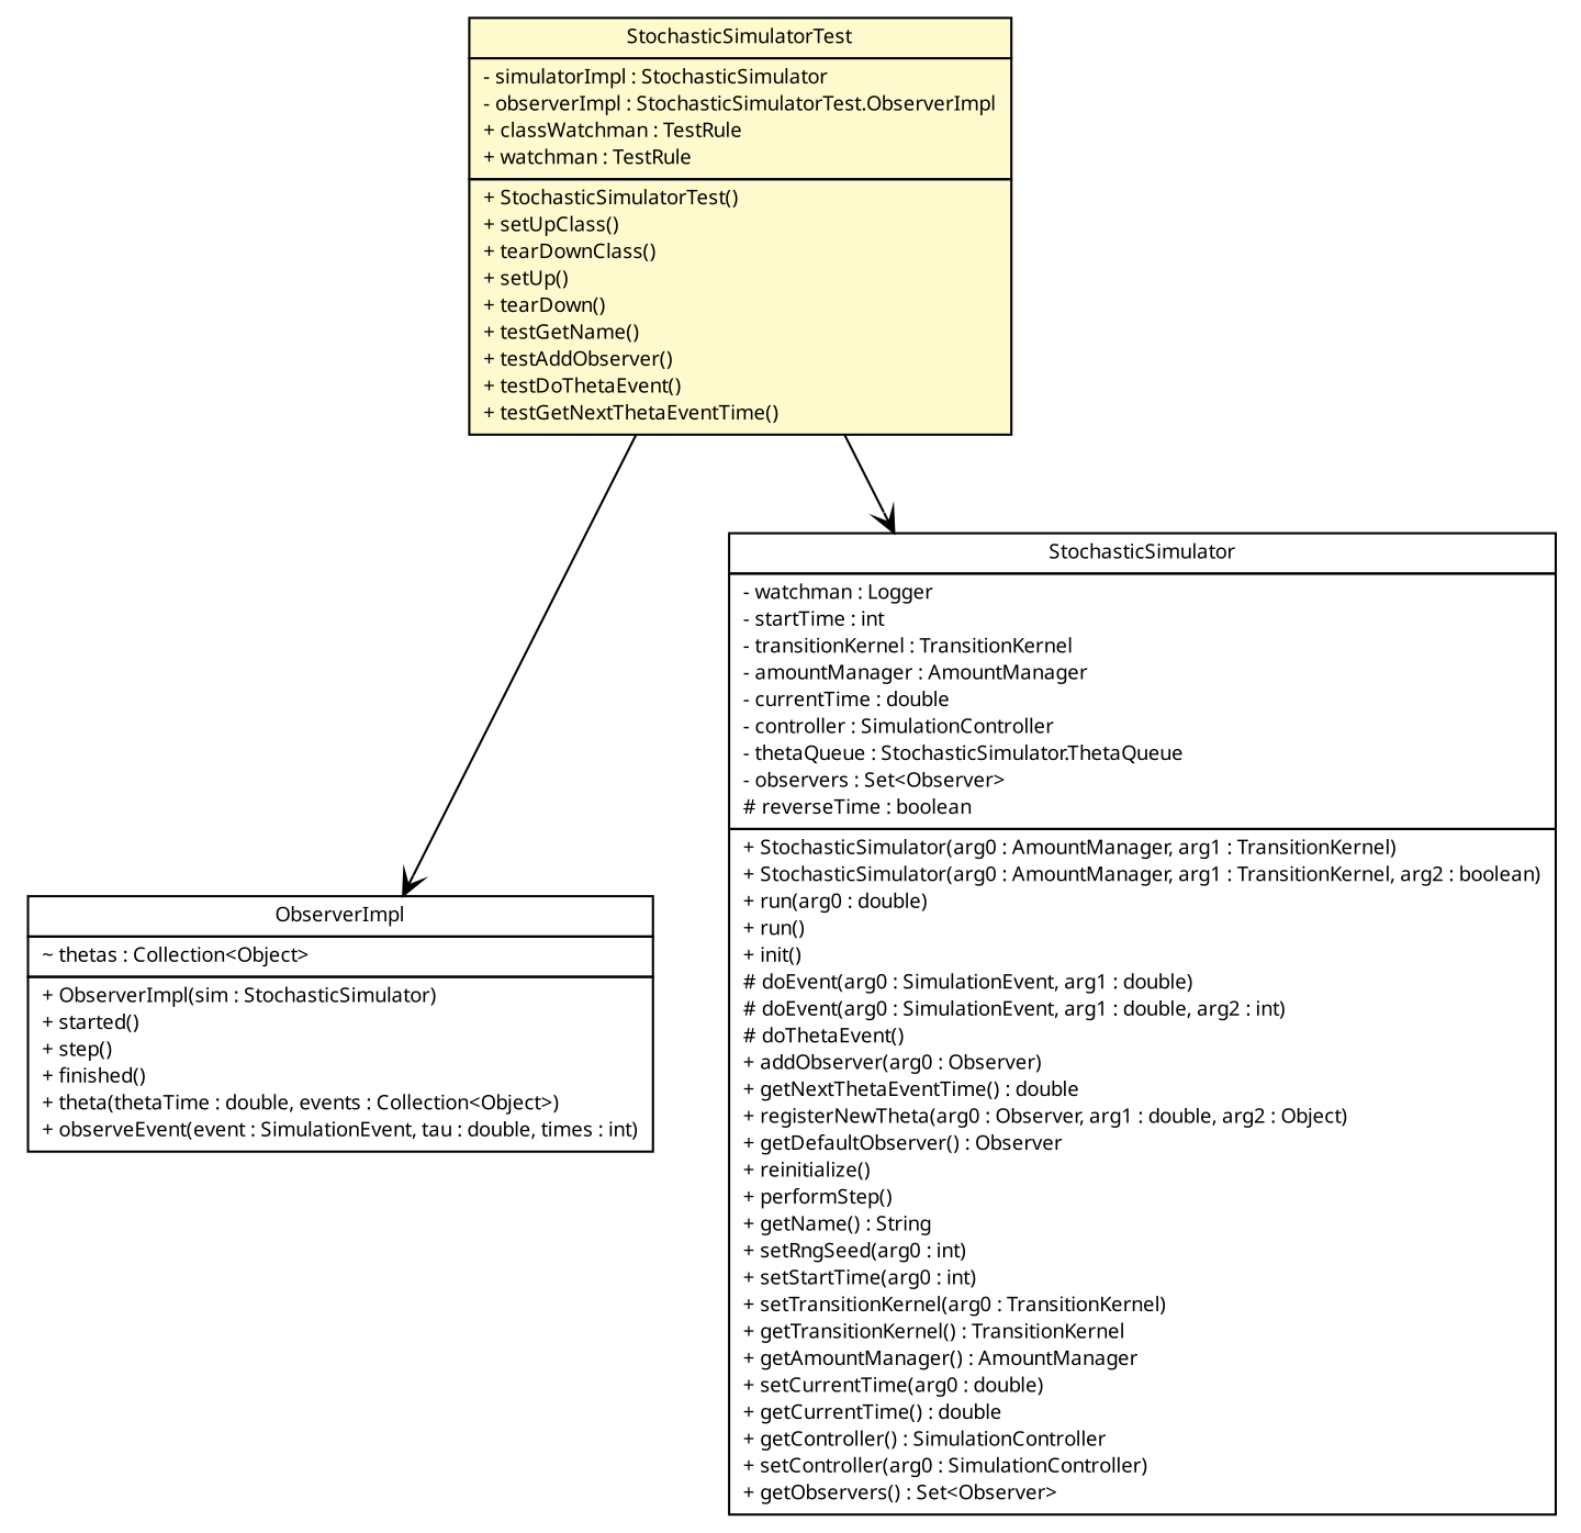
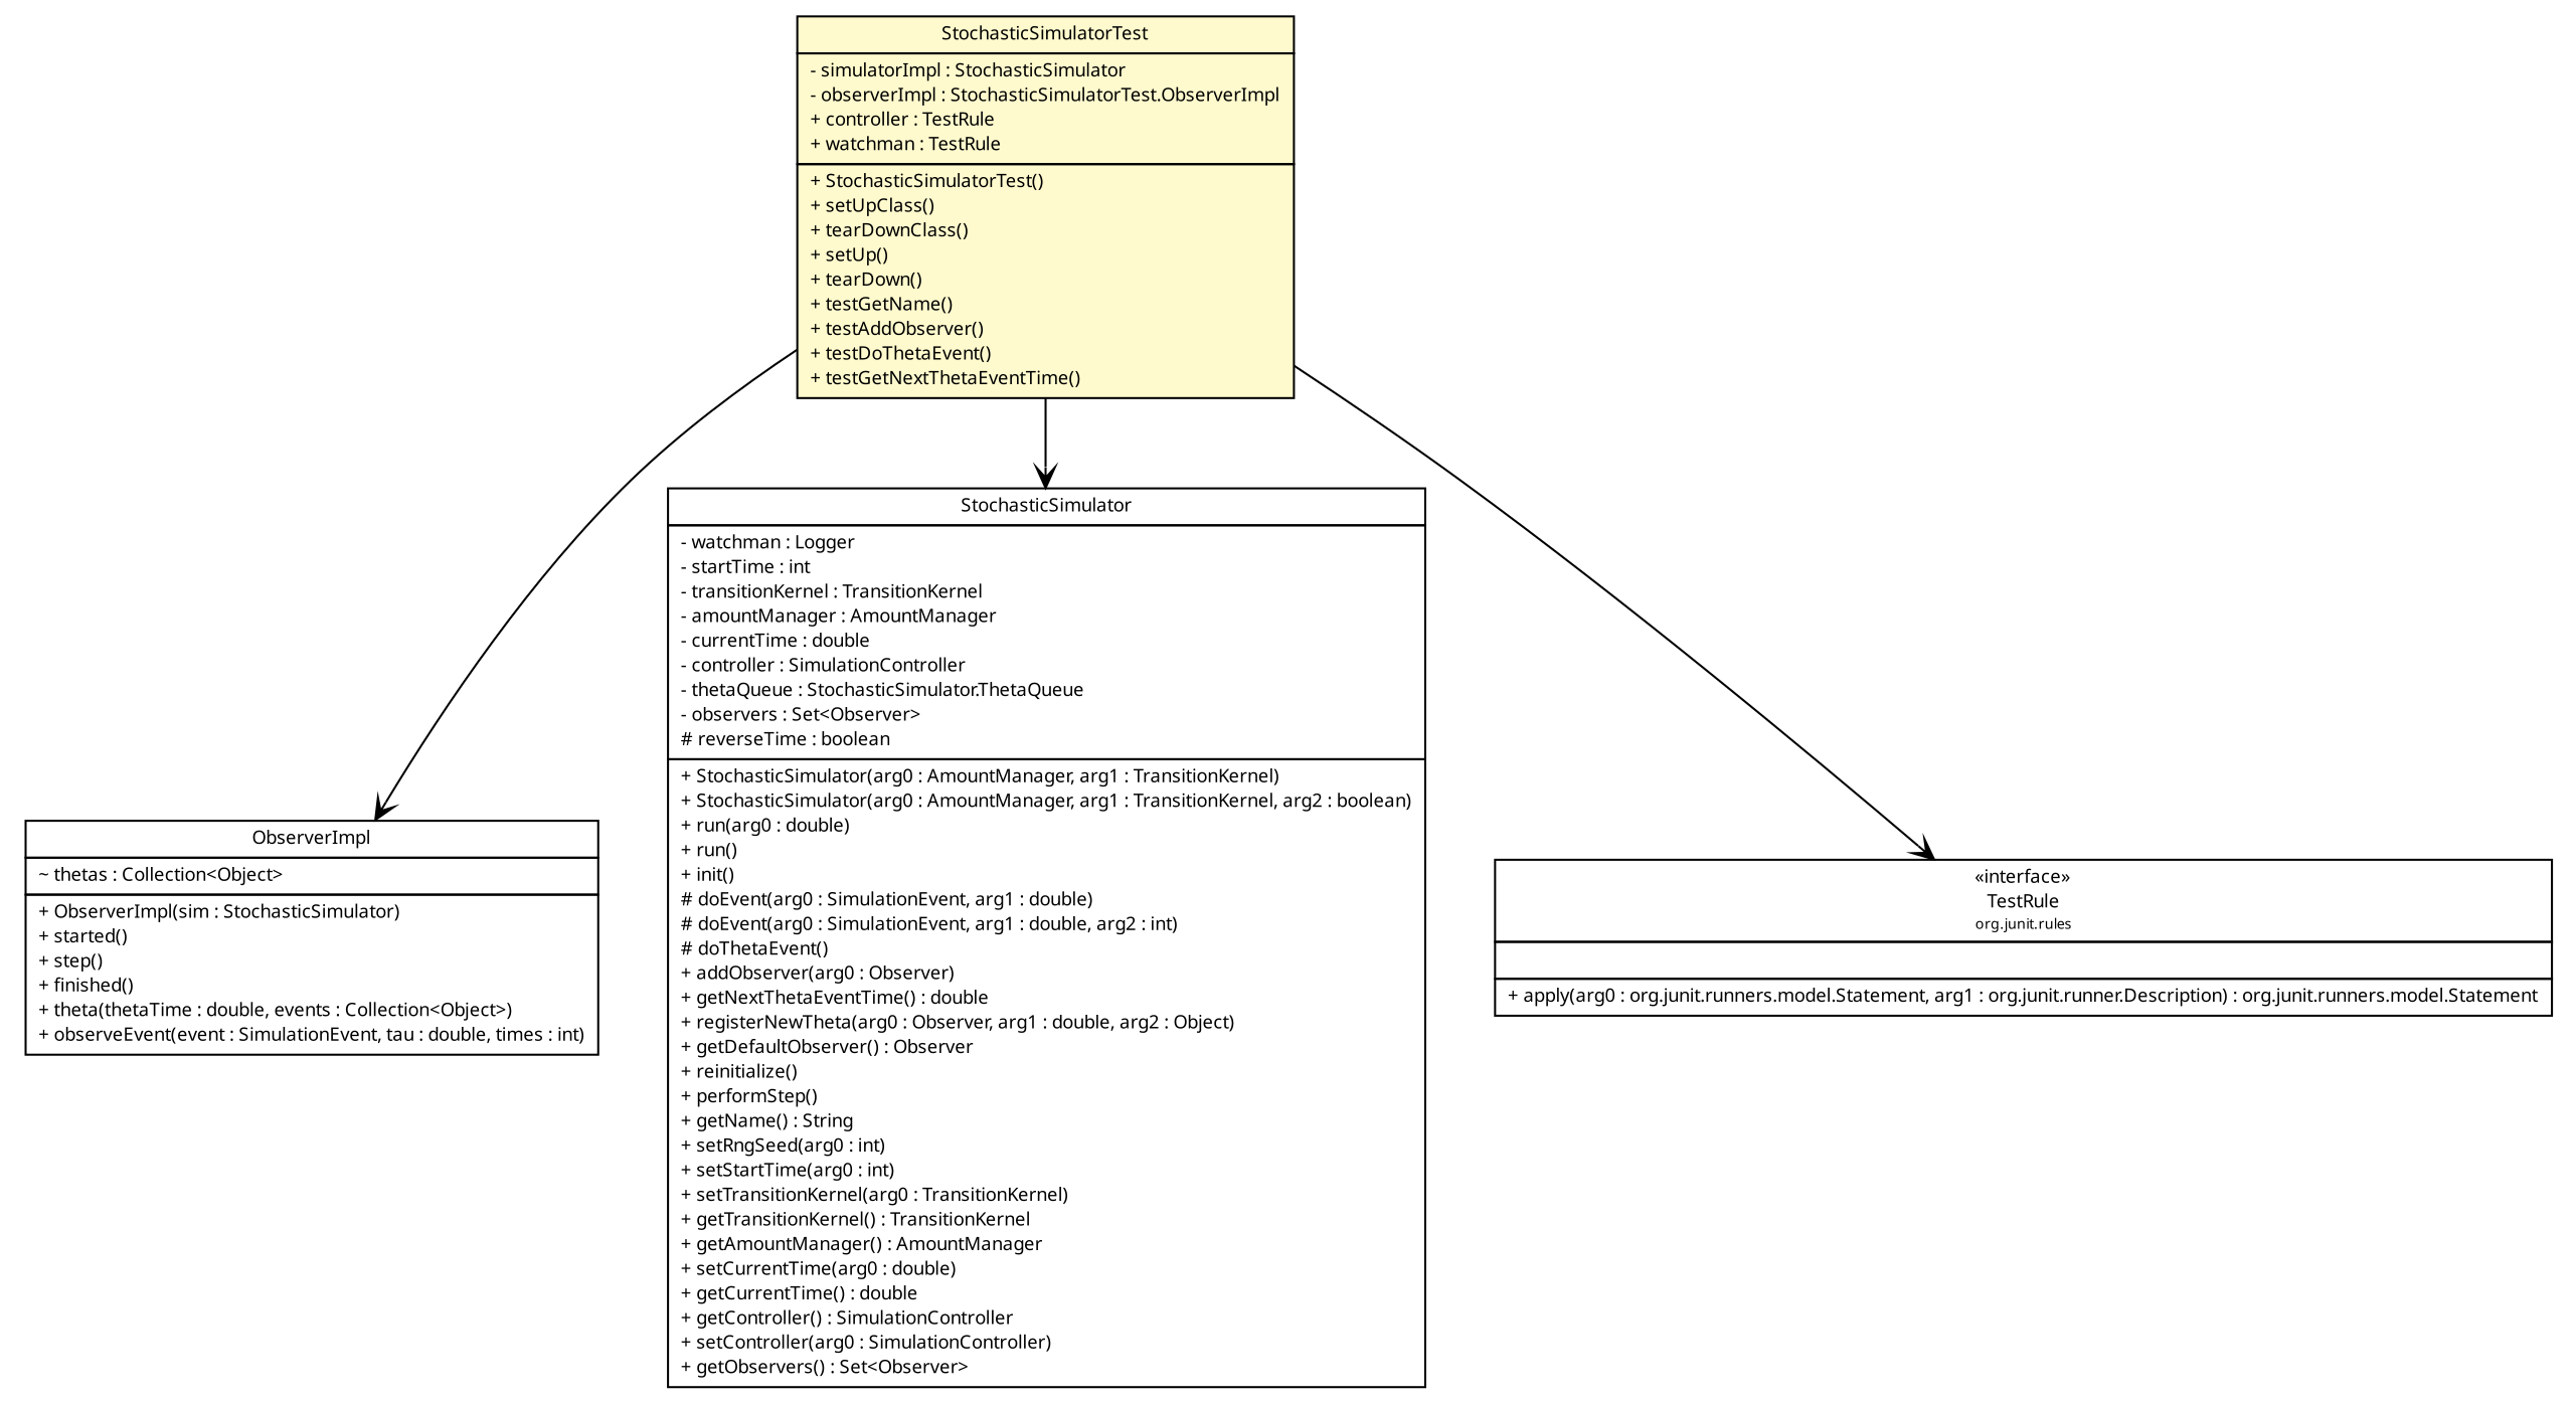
  digraph {
    nodesep=0.25
    ranksep=0.5
    node [fontcolor=black fontname="Trebuchet MS" fontsize=9.0 shape=plaintext]
    edge [arrowhead=open color=black fontcolor=black fontname="Trebuchet MS" fontsize=10.0 headport=p labelfontname="Trebuchet MS" labelfontsize=10 tailport=p]
-   n1 [label=<<table title="broadwick.stochastic.StochasticSimulatorTest" border="0" cellborder="1" cellspacing="0" cellpadding="2" port="p" bgcolor="lemonChiffon" href="./StochasticSimulatorTest.html"> 		<tr><td><table border="0" cellspacing="0" cellpadding="1"> <tr><td align="center" balign="center"><font face="Trebuchet MS"> StochasticSimulatorTest </font></td></tr> 		</table></td></tr> 		<tr><td><table border="0" cellspacing="0" cellpadding="1"> <tr><td align="left" balign="left"> - simulatorImpl : StochasticSimulator </td></tr> <tr><td align="left" balign="left"> - observerImpl : StochasticSimulatorTest.ObserverImpl </td></tr> <tr><td align="left" balign="left"> + classWatchman : TestRule </td></tr> <tr><td align="left" balign="left"> + watchman : TestRule </td></tr> 		</table></td></tr> 		<tr><td><table border="0" cellspacing="0" cellpadding="1"> <tr><td align="left" balign="left"> + StochasticSimulatorTest() </td></tr> <tr><td align="left" balign="left"> + setUpClass() </td></tr> <tr><td align="left" balign="left"> + tearDownClass() </td></tr> <tr><td align="left" balign="left"> + setUp() </td></tr> <tr><td align="left" balign="left"> + tearDown() </td></tr> <tr><td align="left" balign="left"> + testGetName() </td></tr> <tr><td align="left" balign="left"> + testAddObserver() </td></tr> <tr><td align="left" balign="left"> + testDoThetaEvent() </td></tr> <tr><td align="left" balign="left"> + testGetNextThetaEventTime() </td></tr> 		</table></td></tr> 		</table>>]
+   n1 [label=<<table title="broadwick.stochastic.StochasticSimulatorTest" border="0" cellborder="1" cellspacing="0" cellpadding="2" port="p" bgcolor="lemonChiffon" href="./StochasticSimulatorTest.html"> 		<tr><td><table border="0" cellspacing="0" cellpadding="1"> <tr><td align="center" balign="center"><font face="Trebuchet MS"> StochasticSimulatorTest </font></td></tr> 		</table></td></tr> 		<tr><td><table border="0" cellspacing="0" cellpadding="1"> <tr><td align="left" balign="left"> - simulatorImpl : StochasticSimulator </td></tr> <tr><td align="left" balign="left"> - observerImpl : StochasticSimulatorTest.ObserverImpl </td></tr> <tr><td align="left" balign="left"> + controller : TestRule </td></tr> <tr><td align="left" balign="left"> + watchman : TestRule </td></tr> 		</table></td></tr> 		<tr><td><table border="0" cellspacing="0" cellpadding="1"> <tr><td align="left" balign="left"> + StochasticSimulatorTest() </td></tr> <tr><td align="left" balign="left"> + setUpClass() </td></tr> <tr><td align="left" balign="left"> + tearDownClass() </td></tr> <tr><td align="left" balign="left"> + setUp() </td></tr> <tr><td align="left" balign="left"> + tearDown() </td></tr> <tr><td align="left" balign="left"> + testGetName() </td></tr> <tr><td align="left" balign="left"> + testAddObserver() </td></tr> <tr><td align="left" balign="left"> + testDoThetaEvent() </td></tr> <tr><td align="left" balign="left"> + testGetNextThetaEventTime() </td></tr> 		</table></td></tr> 		</table>>]
    n2 [label=<<table title="broadwick.stochastic.StochasticSimulatorTest.ObserverImpl" border="0" cellborder="1" cellspacing="0" cellpadding="2" port="p" href="./StochasticSimulatorTest.ObserverImpl.html"> 		<tr><td><table border="0" cellspacing="0" cellpadding="1"> <tr><td align="center" balign="center"><font face="Trebuchet MS"> ObserverImpl </font></td></tr> 		</table></td></tr> 		<tr><td><table border="0" cellspacing="0" cellpadding="1"> <tr><td align="left" balign="left"> ~ thetas : Collection&lt;Object&gt; </td></tr> 		</table></td></tr> 		<tr><td><table border="0" cellspacing="0" cellpadding="1"> <tr><td align="left" balign="left"> + ObserverImpl(sim : StochasticSimulator) </td></tr> <tr><td align="left" balign="left"> + started() </td></tr> <tr><td align="left" balign="left"> + step() </td></tr> <tr><td align="left" balign="left"> + finished() </td></tr> <tr><td align="left" balign="left"> + theta(thetaTime : double, events : Collection&lt;Object&gt;) </td></tr> <tr><td align="left" balign="left"> + observeEvent(event : SimulationEvent, tau : double, times : int) </td></tr> 		</table></td></tr> 		</table>>]
    n3 [label=<<table title="broadwick.stochastic.StochasticSimulator" border="0" cellborder="1" cellspacing="0" cellpadding="2" port="p" href="http://java.sun.com/j2se/1.4.2/docs/api/broadwick/stochastic/StochasticSimulator.html"> 		<tr><td><table border="0" cellspacing="0" cellpadding="1"> <tr><td align="center" balign="center"><font face="Trebuchet MS"> StochasticSimulator </font></td></tr> 		</table></td></tr> 		<tr><td><table border="0" cellspacing="0" cellpadding="1"> <tr><td align="left" balign="left"> - watchman : Logger </td></tr> <tr><td align="left" balign="left"> - startTime : int </td></tr> <tr><td align="left" balign="left"> - transitionKernel : TransitionKernel </td></tr> <tr><td align="left" balign="left"> - amountManager : AmountManager </td></tr> <tr><td align="left" balign="left"> - currentTime : double </td></tr> <tr><td align="left" balign="left"> - controller : SimulationController </td></tr> <tr><td align="left" balign="left"> - thetaQueue : StochasticSimulator.ThetaQueue </td></tr> <tr><td align="left" balign="left"> - observers : Set&lt;Observer&gt; </td></tr> <tr><td align="left" balign="left"> # reverseTime : boolean </td></tr> 		</table></td></tr> 		<tr><td><table border="0" cellspacing="0" cellpadding="1"> <tr><td align="left" balign="left"> + StochasticSimulator(arg0 : AmountManager, arg1 : TransitionKernel) </td></tr> <tr><td align="left" balign="left"> + StochasticSimulator(arg0 : AmountManager, arg1 : TransitionKernel, arg2 : boolean) </td></tr> <tr><td align="left" balign="left"> + run(arg0 : double) </td></tr> <tr><td align="left" balign="left"> + run() </td></tr> <tr><td align="left" balign="left"> + init() </td></tr> <tr><td align="left" balign="left"> # doEvent(arg0 : SimulationEvent, arg1 : double) </td></tr> <tr><td align="left" balign="left"> # doEvent(arg0 : SimulationEvent, arg1 : double, arg2 : int) </td></tr> <tr><td align="left" balign="left"> # doThetaEvent() </td></tr> <tr><td align="left" balign="left"> + addObserver(arg0 : Observer) </td></tr> <tr><td align="left" balign="left"> + getNextThetaEventTime() : double </td></tr> <tr><td align="left" balign="left"> + registerNewTheta(arg0 : Observer, arg1 : double, arg2 : Object) </td></tr> <tr><td align="left" balign="left"> + getDefaultObserver() : Observer </td></tr> <tr><td align="left" balign="left"><font face="Trebuchet MS" point-size="9.0"> + reinitialize() </font></td></tr> <tr><td align="left" balign="left"><font face="Trebuchet MS" point-size="9.0"> + performStep() </font></td></tr> <tr><td align="left" balign="left"><font face="Trebuchet MS" point-size="9.0"> + getName() : String </font></td></tr> <tr><td align="left" balign="left"><font face="Trebuchet MS" point-size="9.0"> + setRngSeed(arg0 : int) </font></td></tr> <tr><td align="left" balign="left"> + setStartTime(arg0 : int) </td></tr> <tr><td align="left" balign="left"> + setTransitionKernel(arg0 : TransitionKernel) </td></tr> <tr><td align="left" balign="left"> + getTransitionKernel() : TransitionKernel </td></tr> <tr><td align="left" balign="left"> + getAmountManager() : AmountManager </td></tr> <tr><td align="left" balign="left"> + setCurrentTime(arg0 : double) </td></tr> <tr><td align="left" balign="left"> + getCurrentTime() : double </td></tr> <tr><td align="left" balign="left"> + getController() : SimulationController </td></tr> <tr><td align="left" balign="left"> + setController(arg0 : SimulationController) </td></tr> <tr><td align="left" balign="left"> + getObservers() : Set&lt;Observer&gt; </td></tr> 		</table></td></tr> 		</table>>]
+   n4 [label=<<table title="org.junit.rules.TestRule" border="0" cellborder="1" cellspacing="0" cellpadding="2" port="p" href="http://java.sun.com/j2se/1.4.2/docs/api/org/junit/rules/TestRule.html"> 		<tr><td><table border="0" cellspacing="0" cellpadding="1"> <tr><td align="center" balign="center"> &#171;interface&#187; </td></tr> <tr><td align="center" balign="center"><font face="Trebuchet MS"> TestRule </font></td></tr> <tr><td align="center" balign="center"><font face="Trebuchet MS" point-size="7.0"> org.junit.rules </font></td></tr> 		</table></td></tr> 		<tr><td><table border="0" cellspacing="0" cellpadding="1"> <tr><td align="left" balign="left">  </td></tr> 		</table></td></tr> 		<tr><td><table border="0" cellspacing="0" cellpadding="1"> <tr><td align="left" balign="left"><font face="Trebuchet MS" point-size="9.0"> + apply(arg0 : org.junit.runners.model.Statement, arg1 : org.junit.runner.Description) : org.junit.runners.model.Statement </font></td></tr> 		</table></td></tr> 		</table>>]
    n1 -> n2
    n1 -> n3
+   n1 -> n4
  }
